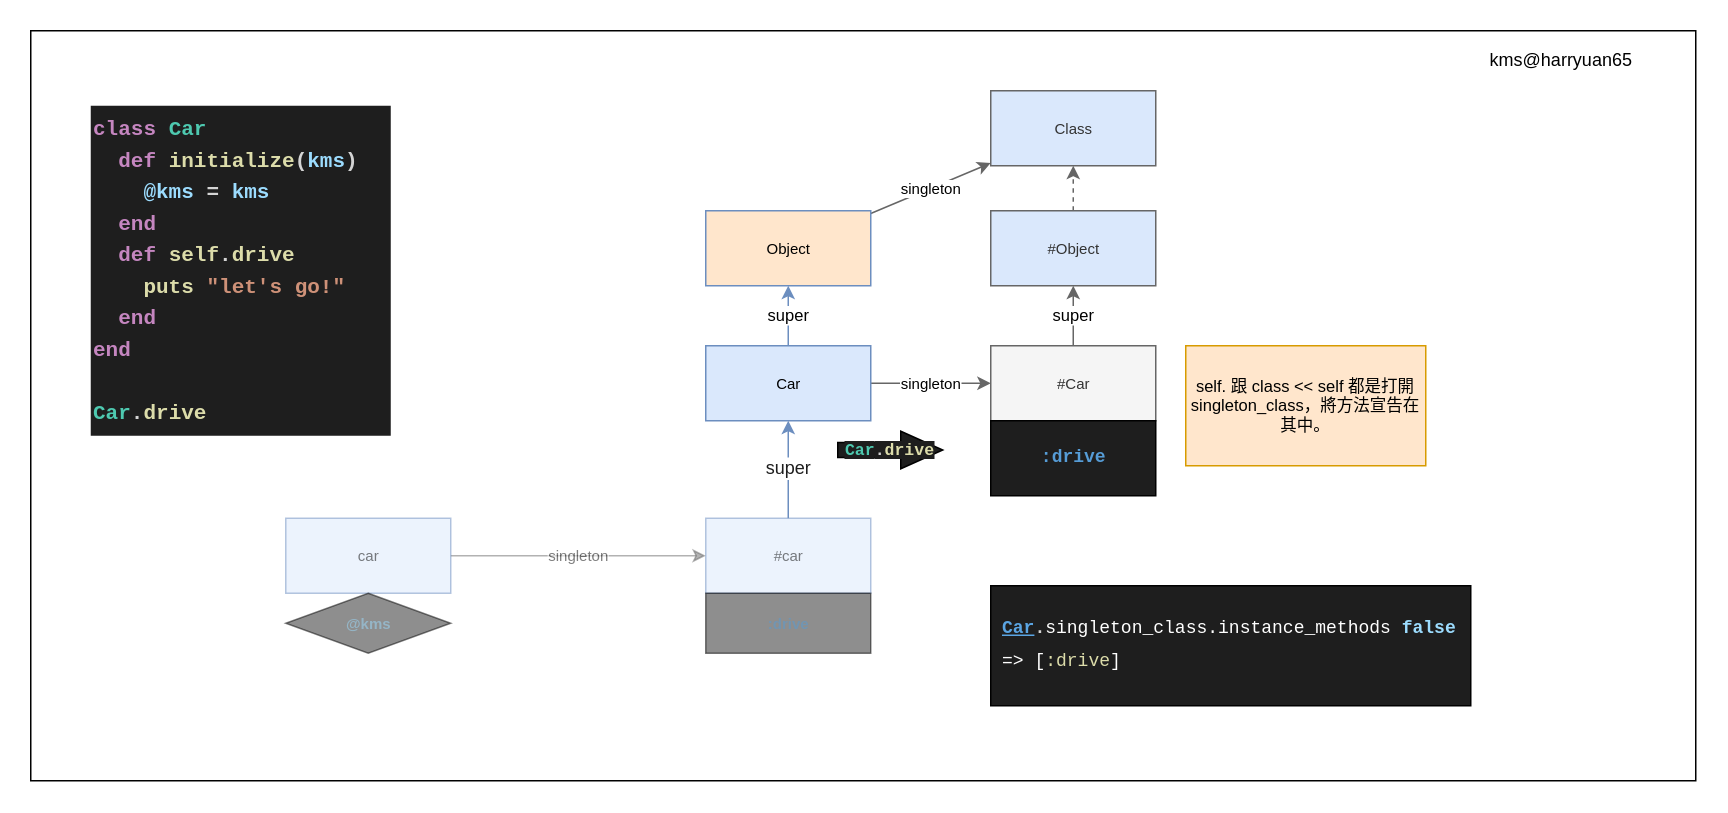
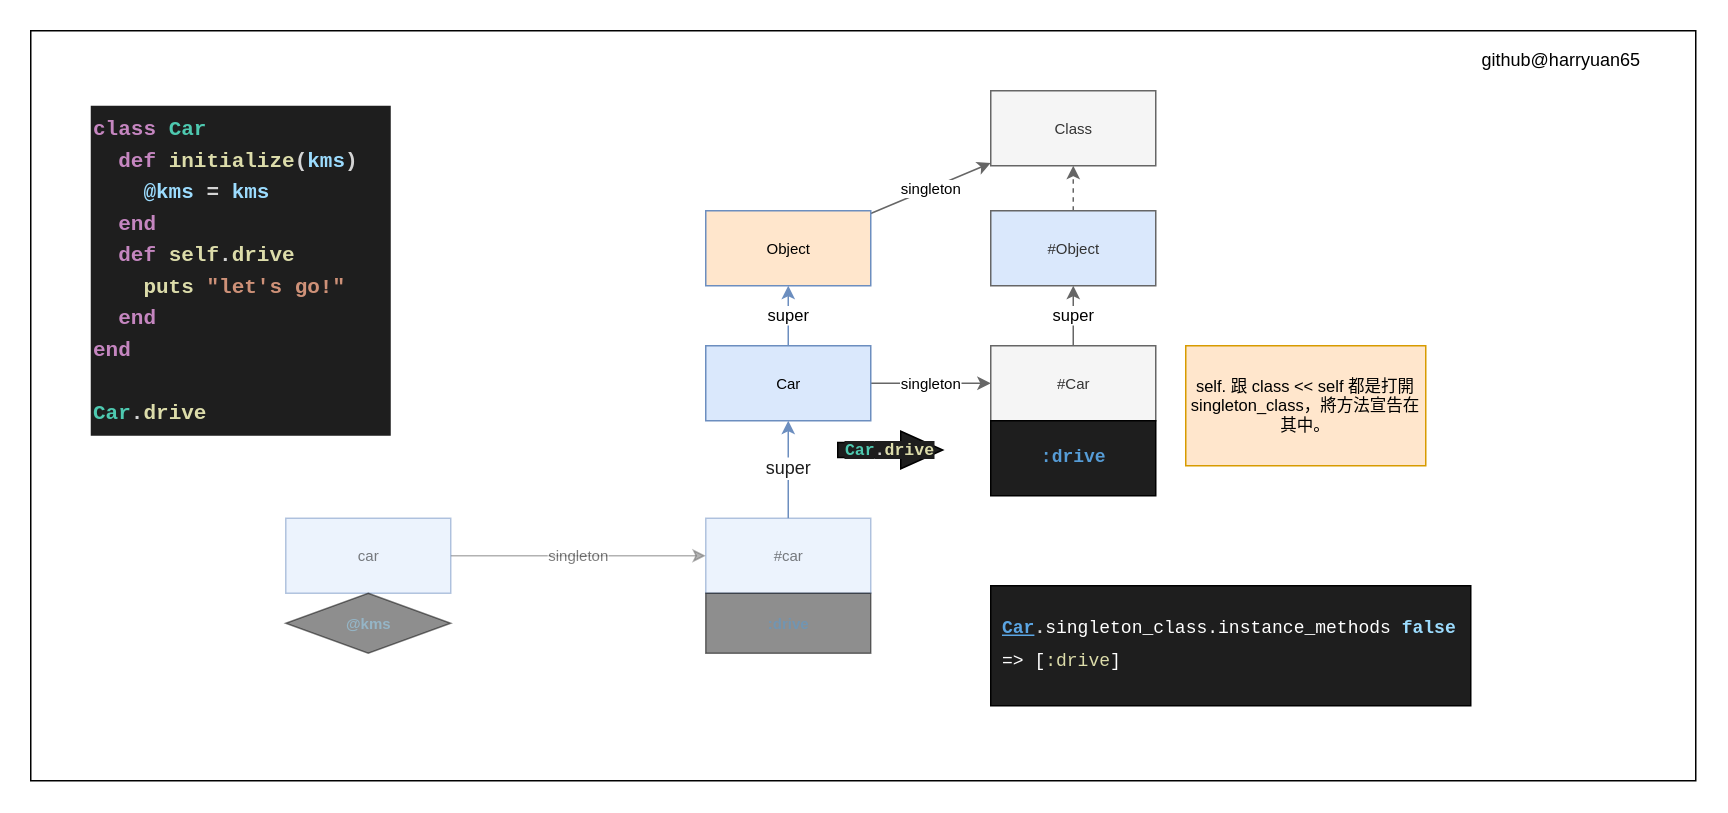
  <mxCell id="0" />
  <mxCell id="1" parent="0" />
  <mxCell id="2" value="" style="rounded=0;whiteSpace=wrap;html=1;" vertex="1" parent="1"><mxGeometry width="1110" height="500" as="geometry" x="20" y="20" /></mxCell>
  <mxCell id="3" value="singleton" style="edgeStyle=none;html=1;fontSize=10;fillColor=#f5f5f5;strokeColor=#666666;" parent="1" source="4" target="7" edge="1"><mxGeometry relative="1" as="geometry"><mxPoint as="offset" /></mxGeometry></mxCell>
  <mxCell id="4" value="Object" style="html=1;fontSize=10;fillColor=#ffe6cc;strokeColor=#6c8ebf;" parent="1" vertex="1"><mxGeometry x="470" y="140" width="110" height="50" as="geometry" /></mxCell>
  <mxCell id="5" value="" style="edgeStyle=none;html=1;fontSize=10;fillColor=#f5f5f5;strokeColor=#666666;dashed=1;" parent="1" source="6" target="7" edge="1"><mxGeometry relative="1" as="geometry" /></mxCell>
  <mxCell id="6" value="&lt;span style=&quot;font-weight: normal&quot;&gt;#&lt;span&gt;Object&lt;/span&gt;&lt;/span&gt;" style="html=1;fontSize=10;fontStyle=1;fillColor=#dae8fc;fontColor=#333333;strokeColor=#666666;" parent="1" vertex="1"><mxGeometry x="660" y="140" width="110" height="50" as="geometry" /></mxCell>
- <mxCell id="7" value="Class" style="html=1;fontSize=10;fillColor=#dae8fc;fontColor=#333333;strokeColor=#666666;" parent="1" vertex="1"><mxGeometry x="660" y="60" width="110" height="50" as="geometry" /></mxCell>
+ <mxCell id="7" value="Class" style="html=1;fontSize=10;fillColor=#f5f5f5;fontColor=#333333;strokeColor=#666666;" parent="1" vertex="1"><mxGeometry x="660" y="60" width="110" height="50" as="geometry" /></mxCell>
  <mxCell id="8" value="klass" style="edgeStyle=none;html=1;fontSize=10;" parent="1" edge="1"><mxGeometry relative="1" as="geometry"><mxPoint x="580" y="265" as="sourcePoint" /></mxGeometry></mxCell>
  <mxCell id="9" value="singleton" style="edgeStyle=none;html=1;fontSize=10;fillColor=#f5f5f5;strokeColor=#666666;" parent="1" source="11" target="13" edge="1"><mxGeometry relative="1" as="geometry" /></mxCell>
  <mxCell id="10" value="super" style="edgeStyle=none;html=1;fillColor=#dae8fc;strokeColor=#6c8ebf;" parent="1" source="11" target="4" edge="1"><mxGeometry relative="1" as="geometry" /></mxCell>
  <mxCell id="11" value="Car" style="html=1;fontSize=10;fillColor=#dae8fc;strokeColor=#6c8ebf;" parent="1" vertex="1"><mxGeometry x="470" y="230" width="110" height="50" as="geometry" /></mxCell>
  <mxCell id="12" value="super" style="edgeStyle=none;html=1;fillColor=#f5f5f5;strokeColor=#666666;" parent="1" source="13" target="6" edge="1"><mxGeometry relative="1" as="geometry" /></mxCell>
  <mxCell id="13" value="&lt;span style=&quot;font-weight: normal&quot;&gt;#Car&lt;/span&gt;" style="html=1;fontSize=10;fontStyle=1;fillColor=#f5f5f5;fontColor=#333333;strokeColor=#666666;" parent="1" vertex="1"><mxGeometry x="660" y="230" width="110" height="50" as="geometry" /></mxCell>
  <mxCell id="14" value="singleton" style="edgeStyle=none;html=1;fontSize=10;fillColor=#f5f5f5;strokeColor=#666666;opacity=50;textOpacity=50;" parent="1" source="15" target="17" edge="1"><mxGeometry relative="1" as="geometry" /></mxCell>
  <mxCell id="15" value="car" style="html=1;fontSize=10;fillColor=#dae8fc;strokeColor=#6c8ebf;opacity=50;textOpacity=50;" parent="1" vertex="1"><mxGeometry x="190" y="345" width="110" height="50" as="geometry" /></mxCell>
  <mxCell id="16" value="&lt;font color=&quot;#1e1e1e&quot;&gt;super&lt;/font&gt;" style="edgeStyle=none;html=1;fontSize=12;fontColor=#569CD6;fillColor=#dae8fc;strokeColor=#6c8ebf;entryX=0.5;entryY=1;entryDx=0;entryDy=0;" parent="1" source="17" target="11" edge="1"><mxGeometry relative="1" as="geometry"><mxPoint x="525" y="320" as="targetPoint" /></mxGeometry></mxCell>
  <mxCell id="17" value="#car" style="html=1;fontSize=10;fillColor=#dae8fc;strokeColor=#6c8ebf;opacity=50;textOpacity=50;" parent="1" vertex="1"><mxGeometry x="470" y="345" width="110" height="50" as="geometry" /></mxCell>
  <mxCell id="18" value="&lt;div style=&quot;font-family: &amp;#34;menlo&amp;#34; , &amp;#34;monaco&amp;#34; , &amp;#34;courier new&amp;#34; , monospace ; font-weight: bold ; font-size: 14px ; line-height: 21px&quot;&gt;&lt;div style=&quot;color: rgb(212 , 212 , 212)&quot;&gt;&lt;span style=&quot;color: #c586c0&quot;&gt;class&lt;/span&gt; &lt;span style=&quot;color: #4ec9b0&quot;&gt;Car&lt;/span&gt;&lt;/div&gt;&lt;div style=&quot;color: rgb(212 , 212 , 212)&quot;&gt;&lt;span style=&quot;color: #c586c0&quot;&gt;&amp;nbsp; def&lt;/span&gt; &lt;span style=&quot;color: #dcdcaa&quot;&gt;initialize&lt;/span&gt;(&lt;span style=&quot;color: #9cdcfe&quot;&gt;kms&lt;/span&gt;)&lt;/div&gt;&lt;div style=&quot;color: rgb(212 , 212 , 212)&quot;&gt;&lt;span style=&quot;color: #9cdcfe&quot;&gt;&amp;nbsp; &amp;nbsp; @kms&lt;/span&gt; = &lt;span style=&quot;color: #9cdcfe&quot;&gt;kms&lt;/span&gt;&lt;/div&gt;&lt;div style=&quot;color: rgb(212 , 212 , 212)&quot;&gt;&lt;span style=&quot;color: #c586c0&quot;&gt;&amp;nbsp; end&lt;/span&gt;&lt;/div&gt;&lt;div&gt;&lt;span style=&quot;color: rgb(197 , 134 , 192)&quot;&gt;&amp;nbsp; def&lt;/span&gt;&lt;font color=&quot;#d4d4d4&quot;&gt;&amp;nbsp;&lt;/font&gt;&lt;font color=&quot;#dcdcaa&quot;&gt;self&lt;/font&gt;&lt;font color=&quot;#d4d4d4&quot;&gt;.&lt;/font&gt;&lt;span style=&quot;color: rgb(220 , 220 , 170)&quot;&gt;drive&lt;/span&gt;&lt;/div&gt;&lt;div style=&quot;color: rgb(212 , 212 , 212)&quot;&gt;&lt;span style=&quot;color: #dcdcaa&quot;&gt;&amp;nbsp; &amp;nbsp; puts&lt;/span&gt; &lt;span style=&quot;color: #ce9178&quot;&gt;&quot;let's go!&quot;&lt;/span&gt;&lt;/div&gt;&lt;div style=&quot;color: rgb(212 , 212 , 212)&quot;&gt;&lt;span style=&quot;color: #c586c0&quot;&gt;&amp;nbsp; end&lt;/span&gt;&lt;/div&gt;&lt;div style=&quot;color: rgb(212 , 212 , 212)&quot;&gt;&lt;span style=&quot;color: #c586c0&quot;&gt;end&lt;/span&gt;&lt;/div&gt;&lt;div style=&quot;color: rgb(212 , 212 , 212)&quot;&gt;  &lt;/div&gt;&lt;div style=&quot;color: rgb(212 , 212 , 212)&quot;&gt;&lt;span style=&quot;color: #9cdcfe&quot;&gt;&lt;br&gt;&lt;/span&gt;&lt;/div&gt;&lt;div style=&quot;color: rgb(212 , 212 , 212)&quot;&gt;&lt;span style=&quot;color: #4ec9b0&quot;&gt;Car&lt;/span&gt;.&lt;span style=&quot;color: rgb(220 , 220 , 170)&quot;&gt;drive&lt;/span&gt;&lt;/div&gt;&lt;/div&gt;" style="text;html=1;align=left;verticalAlign=middle;resizable=0;points=[];autosize=1;strokeColor=none;fillColor=#1E1E1E;spacing=2;labelBackgroundColor=#1e1e1e;" parent="1" vertex="1"><mxGeometry x="60" y="70" width="200" height="220" as="geometry" /></mxCell>
  <mxCell id="19" value="&lt;font color=&quot;#9cdcfe&quot;&gt;@kms&lt;/font&gt;" style="rhombus;html=1;fontSize=10;fillColor=#1E1E1E;fontStyle=1;opacity=50;textOpacity=50;" parent="1" vertex="1"><mxGeometry x="190" y="395" width="110" height="40" as="geometry" /></mxCell>
  <mxCell id="20" value="&lt;font color=&quot;#569cd6&quot;&gt;:drive&lt;/font&gt;" style="html=1;fontSize=10;fillColor=#1E1E1E;fontStyle=1;opacity=50;textOpacity=50;" parent="1" vertex="1"><mxGeometry x="470" y="395" width="110" height="40" as="geometry" /></mxCell>
  <mxCell id="21" value="&lt;div style=&quot;line-height: 21px&quot;&gt;&lt;div style=&quot;font-family: &amp;#34;menlo&amp;#34; , &amp;#34;monaco&amp;#34; , &amp;#34;courier new&amp;#34; , monospace&quot;&gt;&lt;font style=&quot;font-size: 12px&quot; color=&quot;#5ba5e3&quot;&gt;&lt;u&gt;Car&lt;/u&gt;&lt;/font&gt;&lt;span style=&quot;font-size: 12px ; color: rgb(212 , 212 , 212)&quot;&gt;.&lt;/span&gt;&lt;font color=&quot;#ffffff&quot; style=&quot;font-size: 12px&quot;&gt;&lt;span style=&quot;font-weight: normal&quot;&gt;singleton_class.instance_methods&lt;/span&gt;&lt;/font&gt;&lt;font color=&quot;#dcdcaa&quot; style=&quot;font-size: 12px&quot;&gt;&amp;nbsp;&lt;/font&gt;&lt;font color=&quot;#9cdcfe&quot; style=&quot;font-size: 12px&quot;&gt;false&lt;/font&gt;&lt;br&gt;&lt;/div&gt;&lt;div&gt;&lt;span style=&quot;font-weight: normal&quot;&gt;&lt;span style=&quot;font-family: &amp;#34;menlo&amp;#34; , &amp;#34;monaco&amp;#34; , &amp;#34;courier new&amp;#34; , monospace ; font-size: 12px&quot;&gt;&lt;font color=&quot;#ffffff&quot;&gt;=&amp;gt;&amp;nbsp;&lt;/font&gt;&lt;/span&gt;&lt;span style=&quot;font-size: 12px&quot;&gt;&lt;font face=&quot;menlo, monaco, courier new, monospace&quot; color=&quot;#ffffff&quot;&gt;[&lt;/font&gt;&lt;font color=&quot;#dcdcaa&quot; face=&quot;menlo, monaco, courier new, monospace&quot;&gt;:drive&lt;/font&gt;&lt;font face=&quot;menlo, monaco, courier new, monospace&quot; color=&quot;#ffffff&quot;&gt;]&lt;/font&gt;&lt;/span&gt;&lt;/span&gt;&lt;/div&gt;&lt;/div&gt;" style="html=1;fontSize=10;fillColor=#1E1E1E;fontStyle=1;labelBackgroundColor=none;align=left;spacing=8;" parent="1" vertex="1"><mxGeometry x="660" y="390" width="320" height="80" as="geometry" /></mxCell>
  <mxCell id="22" value="&lt;span style=&quot;font-family: menlo, monaco, &amp;quot;courier new&amp;quot;, monospace; font-size: 11px; font-weight: 700; text-align: left; background-color: rgb(30, 30, 30); color: rgb(78, 201, 176);&quot;&gt;Car&lt;/span&gt;&lt;span style=&quot;color: rgb(212, 212, 212); font-family: menlo, monaco, &amp;quot;courier new&amp;quot;, monospace; font-size: 11px; font-weight: 700; text-align: left; background-color: rgb(30, 30, 30);&quot;&gt;.&lt;/span&gt;&lt;span style=&quot;font-family: menlo, monaco, &amp;quot;courier new&amp;quot;, monospace; font-size: 11px; font-weight: 700; text-align: left; background-color: rgb(30, 30, 30); color: rgb(220, 220, 170);&quot;&gt;drive&lt;/span&gt;" style="shape=singleArrow;whiteSpace=wrap;html=1;arrowWidth=0.4;arrowSize=0.4;labelBackgroundColor=none;fontSize=11;fontColor=#569CD6;fillColor=#1E1E1E;" parent="1" vertex="1"><mxGeometry x="558" y="287" width="70" height="25" as="geometry" /></mxCell>
  <mxCell id="23" value="&lt;div style=&quot;background-color: rgb(30 , 30 , 30) ; font-family: &amp;#34;menlo&amp;#34; , &amp;#34;monaco&amp;#34; , &amp;#34;courier new&amp;#34; , monospace ; font-size: 12px ; line-height: 21px&quot;&gt;&lt;span style=&quot;color: rgb(86 , 156 , 214)&quot;&gt;:drive&lt;/span&gt;&lt;br&gt;&lt;/div&gt;" style="html=1;fontSize=10;fillColor=#1E1E1E;fontStyle=1" parent="1" vertex="1"><mxGeometry x="660" y="280" width="110" height="50" as="geometry" /></mxCell>
  <mxCell id="24" value="self. 跟 class &amp;lt;&amp;lt; self 都是打開 singleton_class，將方法宣告在其中。" style="whiteSpace=wrap;html=1;fontSize=11;fillColor=#ffe6cc;strokeColor=#d79b00;" parent="1" vertex="1"><mxGeometry x="790" y="230" width="160" height="80" as="geometry" /></mxCell>
- <mxCell id="25" value="kms@harryuan65" style="text;html=1;align=center;verticalAlign=middle;resizable=0;points=[];autosize=1;strokeColor=none;fillColor=none;" vertex="1" parent="1"><mxGeometry x="980" y="30" width="120" height="20" as="geometry" /></mxCell>
+ <mxCell id="25" value="github@harryuan65" style="text;html=1;align=center;verticalAlign=middle;resizable=0;points=[];autosize=1;strokeColor=none;fillColor=none;" vertex="1" parent="1"><mxGeometry x="980" y="30" width="120" height="20" as="geometry" /></mxCell>
